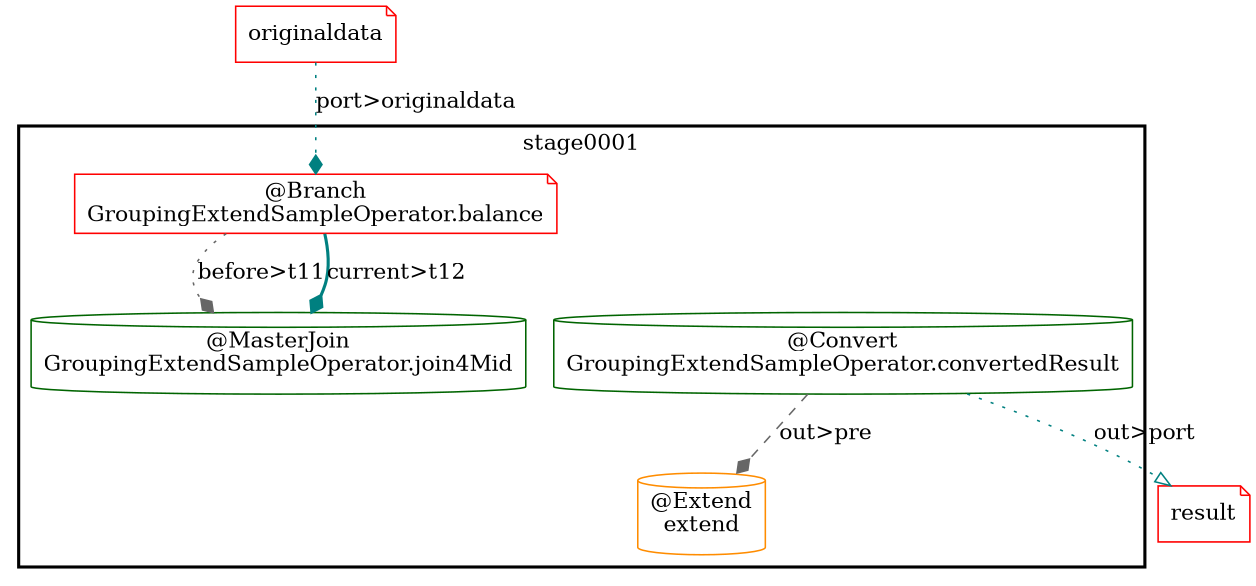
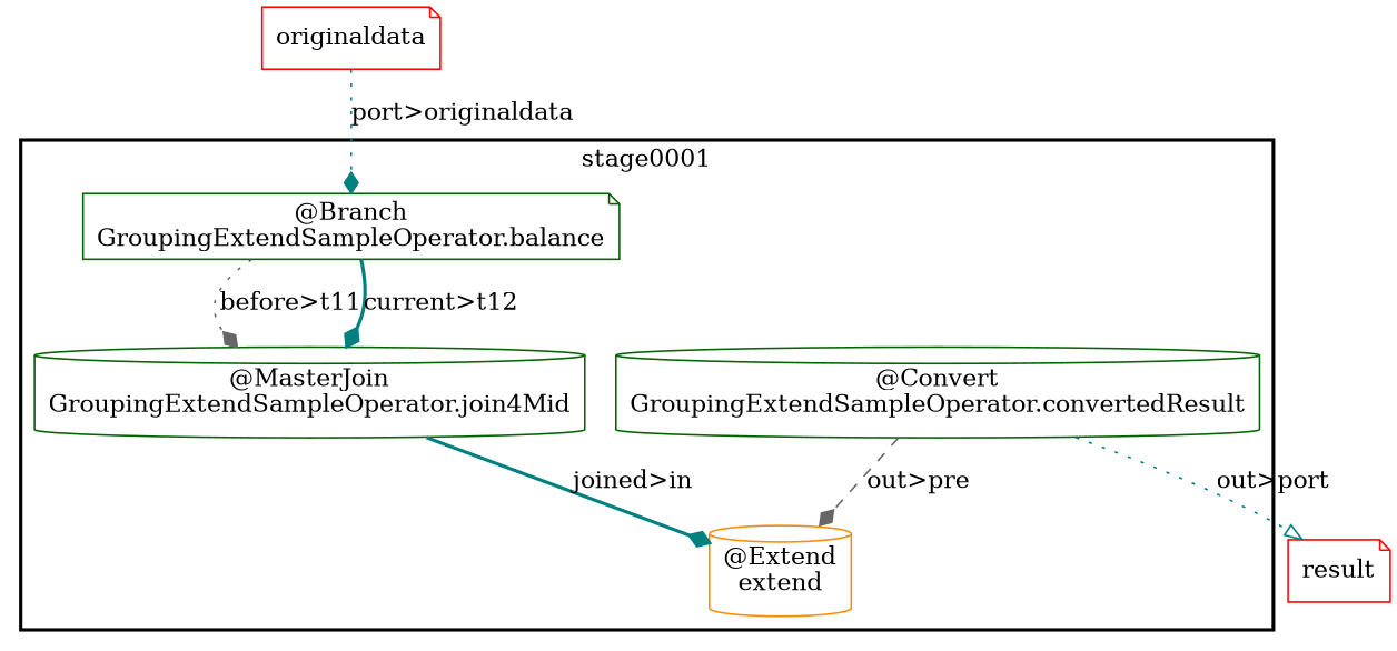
  digraph {
    node [color=red shape=note]
    edge [arrowhead=diamond color=teal style=dotted]
-   n1 [label="@Branch\nGroupingExtendSampleOperator.balance"]
+   n1 [color=darkgreen label="@Branch\nGroupingExtendSampleOperator.balance"]
    n2 [color=darkgreen label="@Convert\nGroupingExtendSampleOperator.convertedResult" shape=cylinder]
    n3 [color=darkgreen label="@MasterJoin\nGroupingExtendSampleOperator.join4Mid" shape=cylinder]
    n4 [color=darkorange label="@Extend\nextend" shape=cylinder]
    n5 [label=result]
    n6 [label=originaldata]
    subgraph cluster_1 {
      label=stage0001
      style=bold
      n1
      n2
      n3
      n4
    }
    n1 -> n3 [color=gray40 label="before>t11"]
    n1 -> n3 [label="current>t12" style=bold]
    n2 -> n4 [color=gray40 label="out>pre" style=dashed]
    n2 -> n5 [arrowhead=onormal label="out>port"]
+   n3 -> n4 [label="joined>in" style=bold]
    n6 -> n1 [label="port>originaldata"]
  }
